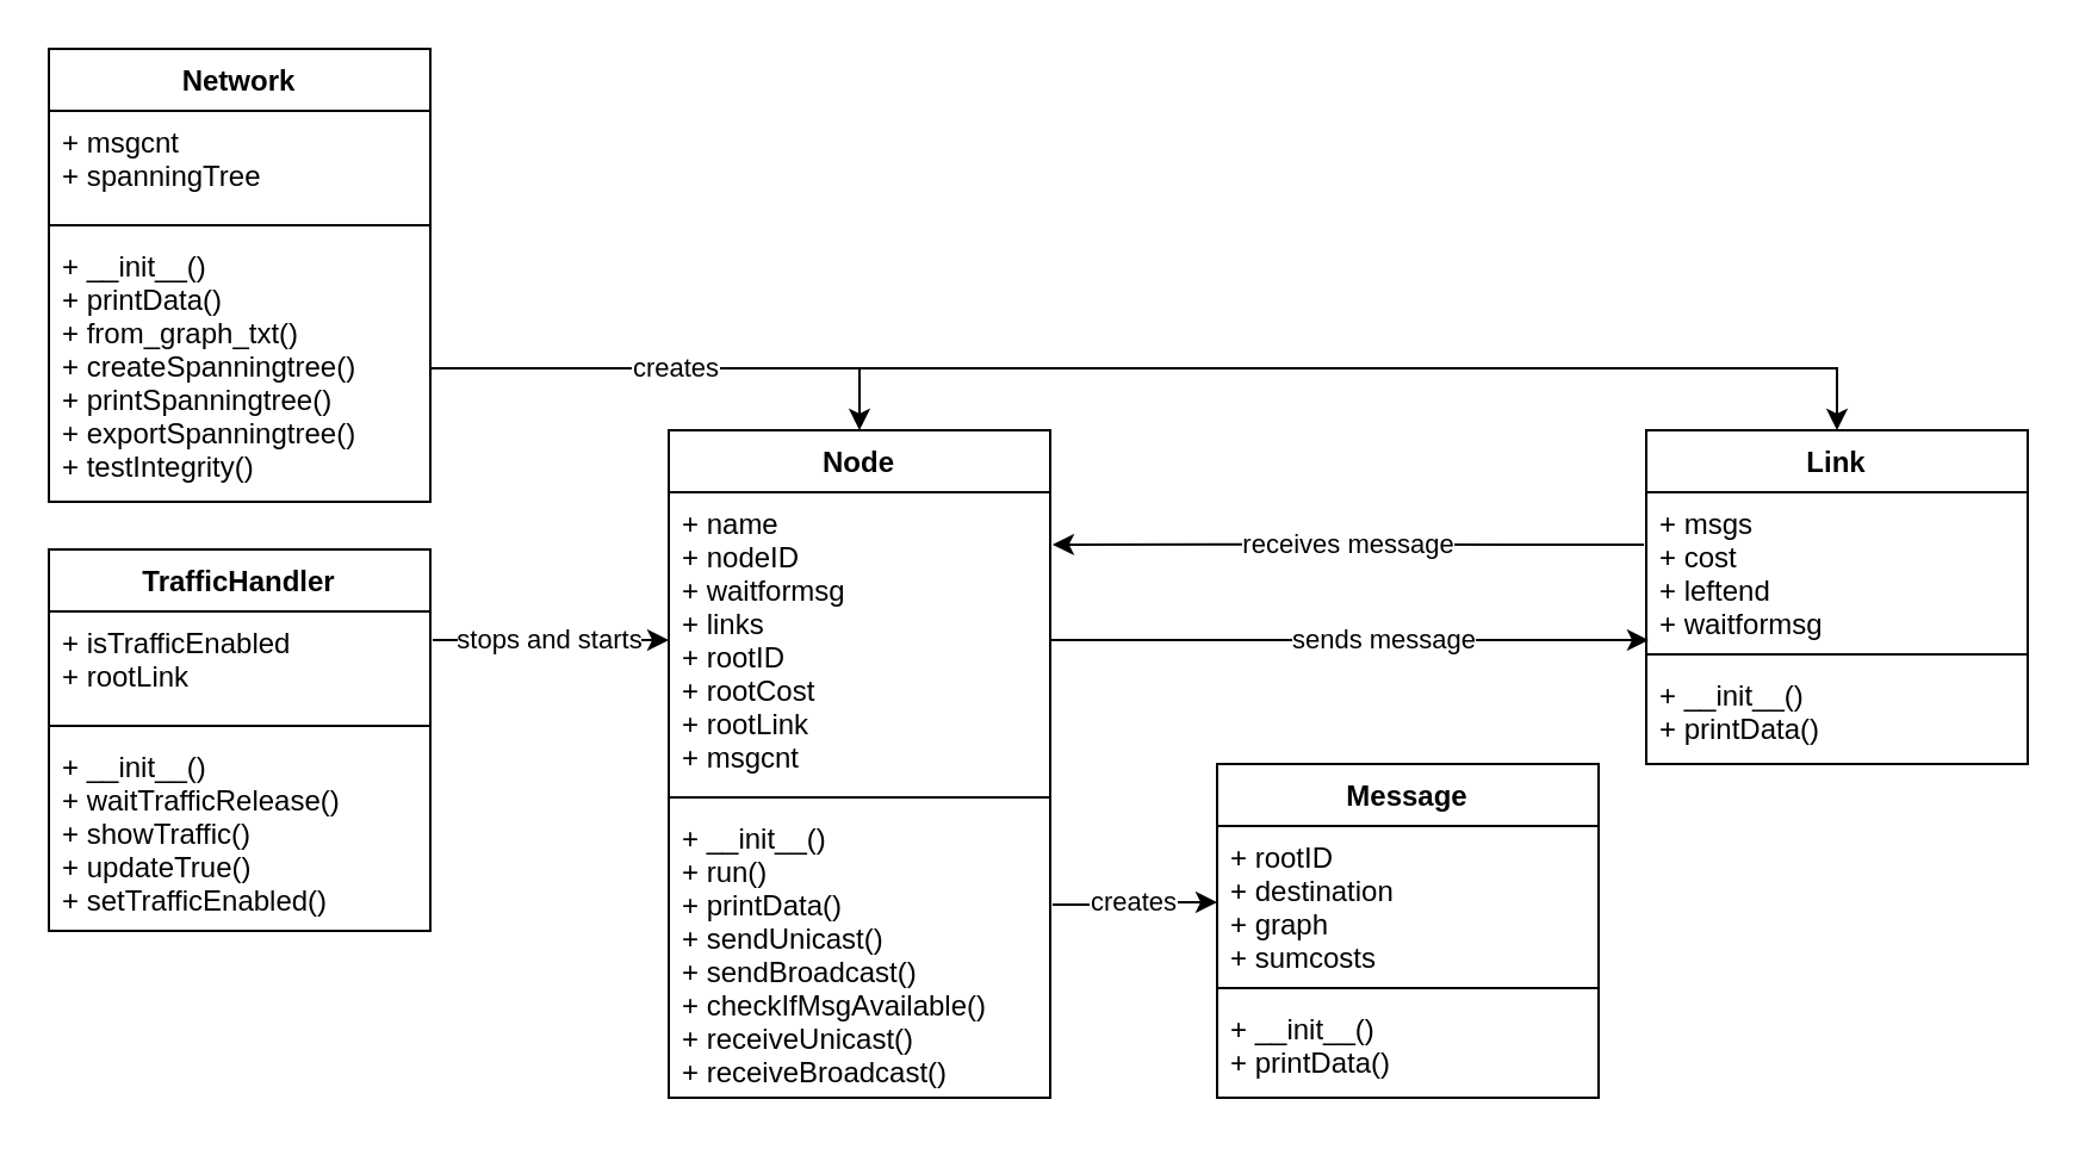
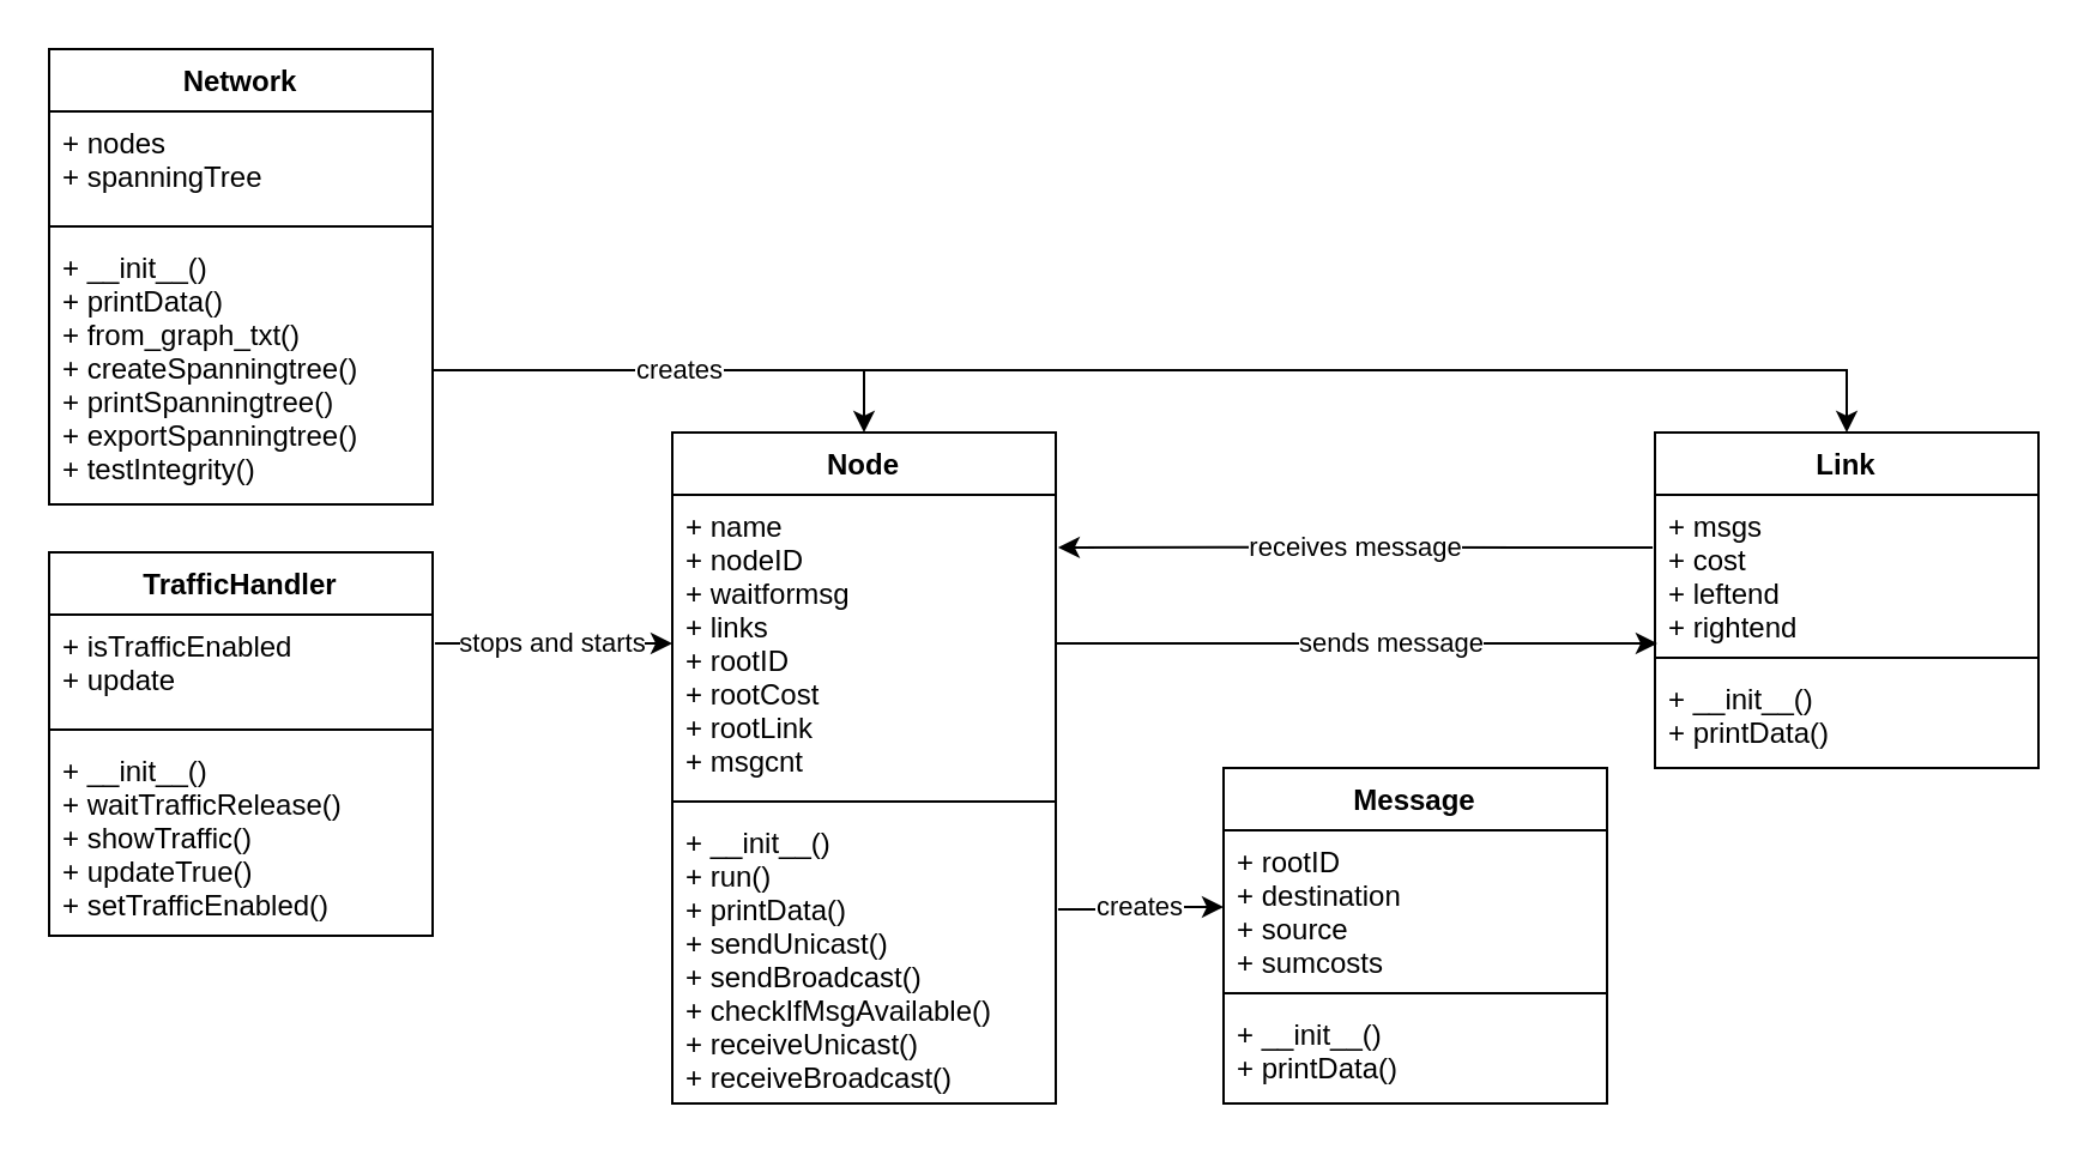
  <mxCell id="0" />
  <mxCell id="1" parent="0" />
  <mxCell id="2" value="" style="edgeStyle=orthogonalEdgeStyle;rounded=0;orthogonalLoop=1;jettySize=auto;html=1;entryX=1;entryY=0.5;entryDx=0;entryDy=0;startArrow=classic;startFill=1;endArrow=none;endFill=0;exitX=0.5;exitY=0;exitDx=0;exitDy=0;" edge="1" parent="1" source="3" target="19"><mxGeometry relative="1" as="geometry"><mxPoint x="580" y="250" as="targetPoint" /></mxGeometry></mxCell>
  <mxCell id="3" value="Link" style="swimlane;fontStyle=1;align=center;verticalAlign=top;childLayout=stackLayout;horizontal=1;startSize=26;horizontalStack=0;resizeParent=1;resizeParentMax=0;resizeLast=0;collapsible=1;marginBottom=0;" vertex="1" parent="1"><mxGeometry x="690" y="180" width="160" height="140" as="geometry"><mxRectangle x="70" y="220" width="60" height="26" as="alternateBounds" /></mxGeometry></mxCell>
- <mxCell id="4" value="+ msgs&#10;+ cost&#10;+ leftend&#10;+ waitformsg" style="text;strokeColor=none;fillColor=none;align=left;verticalAlign=top;spacingLeft=4;spacingRight=4;overflow=hidden;rotatable=0;points=[[0,0.5],[1,0.5]];portConstraint=eastwest;" vertex="1" parent="3"><mxGeometry y="26" width="160" height="64" as="geometry" /></mxCell>
+ <mxCell id="4" value="+ msgs&#10;+ cost&#10;+ leftend&#10;+ rightend" style="text;strokeColor=none;fillColor=none;align=left;verticalAlign=top;spacingLeft=4;spacingRight=4;overflow=hidden;rotatable=0;points=[[0,0.5],[1,0.5]];portConstraint=eastwest;" vertex="1" parent="3"><mxGeometry y="26" width="160" height="64" as="geometry" /></mxCell>
  <mxCell id="5" value="" style="line;strokeWidth=1;fillColor=none;align=left;verticalAlign=middle;spacingTop=-1;spacingLeft=3;spacingRight=3;rotatable=0;labelPosition=right;points=[];portConstraint=eastwest;" vertex="1" parent="3"><mxGeometry y="90" width="160" height="8" as="geometry" /></mxCell>
  <mxCell id="6" value="+ __init__()&#10;+ printData()" style="text;strokeColor=none;fillColor=none;align=left;verticalAlign=top;spacingLeft=4;spacingRight=4;overflow=hidden;rotatable=0;points=[[0,0.5],[1,0.5]];portConstraint=eastwest;" vertex="1" parent="3"><mxGeometry y="98" width="160" height="42" as="geometry" /></mxCell>
  <mxCell id="7" value="Message" style="swimlane;fontStyle=1;align=center;verticalAlign=top;childLayout=stackLayout;horizontal=1;startSize=26;horizontalStack=0;resizeParent=1;resizeParentMax=0;resizeLast=0;collapsible=1;marginBottom=0;gradientColor=none;" vertex="1" parent="1"><mxGeometry x="510" y="320" width="160" height="140" as="geometry" /></mxCell>
- <mxCell id="8" value="+ rootID&#10;+ destination&#10;+ graph&#10;+ sumcosts" style="text;strokeColor=none;fillColor=none;align=left;verticalAlign=top;spacingLeft=4;spacingRight=4;overflow=hidden;rotatable=0;points=[[0,0.5],[1,0.5]];portConstraint=eastwest;" vertex="1" parent="7"><mxGeometry y="26" width="160" height="64" as="geometry" /></mxCell>
+ <mxCell id="8" value="+ rootID&#10;+ destination&#10;+ source&#10;+ sumcosts" style="text;strokeColor=none;fillColor=none;align=left;verticalAlign=top;spacingLeft=4;spacingRight=4;overflow=hidden;rotatable=0;points=[[0,0.5],[1,0.5]];portConstraint=eastwest;" vertex="1" parent="7"><mxGeometry y="26" width="160" height="64" as="geometry" /></mxCell>
  <mxCell id="9" value="" style="line;strokeWidth=1;fillColor=none;align=left;verticalAlign=middle;spacingTop=-1;spacingLeft=3;spacingRight=3;rotatable=0;labelPosition=right;points=[];portConstraint=eastwest;" vertex="1" parent="7"><mxGeometry y="90" width="160" height="8" as="geometry" /></mxCell>
  <mxCell id="10" value="+ __init__()&#10;+ printData()" style="text;strokeColor=none;fillColor=none;align=left;verticalAlign=top;spacingLeft=4;spacingRight=4;overflow=hidden;rotatable=0;points=[[0,0.5],[1,0.5]];portConstraint=eastwest;" vertex="1" parent="7"><mxGeometry y="98" width="160" height="42" as="geometry" /></mxCell>
  <mxCell id="11" value="creates" style="edgeStyle=orthogonalEdgeStyle;rounded=0;orthogonalLoop=1;jettySize=auto;html=1;startArrow=classic;startFill=1;endArrow=none;endFill=0;exitX=0.5;exitY=0;exitDx=0;exitDy=0;" edge="1" parent="1" source="12" target="19"><mxGeometry relative="1" as="geometry" /></mxCell>
  <mxCell id="12" value="Node" style="swimlane;fontStyle=1;align=center;verticalAlign=top;childLayout=stackLayout;horizontal=1;startSize=26;horizontalStack=0;resizeParent=1;resizeParentMax=0;resizeLast=0;collapsible=1;marginBottom=0;" vertex="1" parent="1"><mxGeometry x="280" y="180" width="160" height="280" as="geometry"><mxRectangle x="70" y="220" width="60" height="26" as="alternateBounds" /></mxGeometry></mxCell>
  <mxCell id="13" value="+ name&#10;+ nodeID&#10;+ waitformsg&#10;+ links&#10;+ rootID&#10;+ rootCost&#10;+ rootLink&#10;+ msgcnt" style="text;strokeColor=none;fillColor=none;align=left;verticalAlign=top;spacingLeft=4;spacingRight=4;overflow=hidden;rotatable=0;points=[[0,0.5],[1,0.5]];portConstraint=eastwest;" vertex="1" parent="12"><mxGeometry y="26" width="160" height="124" as="geometry" /></mxCell>
  <mxCell id="14" value="" style="line;strokeWidth=1;fillColor=none;align=left;verticalAlign=middle;spacingTop=-1;spacingLeft=3;spacingRight=3;rotatable=0;labelPosition=right;points=[];portConstraint=eastwest;" vertex="1" parent="12"><mxGeometry y="150" width="160" height="8" as="geometry" /></mxCell>
  <mxCell id="15" value="+ __init__()&#10;+ run()&#10;+ printData()&#10;+ sendUnicast()&#10;+ sendBroadcast()&#10;+ checkIfMsgAvailable()&#10;+ receiveUnicast()&#10;+ receiveBroadcast()" style="text;strokeColor=none;fillColor=none;align=left;verticalAlign=top;spacingLeft=4;spacingRight=4;overflow=hidden;rotatable=0;points=[[0,0.5],[1,0.5]];portConstraint=eastwest;" vertex="1" parent="12"><mxGeometry y="158" width="160" height="122" as="geometry" /></mxCell>
  <mxCell id="16" value="Network" style="swimlane;fontStyle=1;align=center;verticalAlign=top;childLayout=stackLayout;horizontal=1;startSize=26;horizontalStack=0;resizeParent=1;resizeParentMax=0;resizeLast=0;collapsible=1;marginBottom=0;" vertex="1" parent="1"><mxGeometry x="20" y="20" width="160" height="190" as="geometry"><mxRectangle x="70" y="220" width="60" height="26" as="alternateBounds" /></mxGeometry></mxCell>
- <mxCell id="17" value="+ msgcnt&#10;+ spanningTree" style="text;strokeColor=none;fillColor=none;align=left;verticalAlign=top;spacingLeft=4;spacingRight=4;overflow=hidden;rotatable=0;points=[[0,0.5],[1,0.5]];portConstraint=eastwest;" vertex="1" parent="16"><mxGeometry y="26" width="160" height="44" as="geometry" /></mxCell>
+ <mxCell id="17" value="+ nodes&#10;+ spanningTree" style="text;strokeColor=none;fillColor=none;align=left;verticalAlign=top;spacingLeft=4;spacingRight=4;overflow=hidden;rotatable=0;points=[[0,0.5],[1,0.5]];portConstraint=eastwest;" vertex="1" parent="16"><mxGeometry y="26" width="160" height="44" as="geometry" /></mxCell>
  <mxCell id="18" value="" style="line;strokeWidth=1;fillColor=none;align=left;verticalAlign=middle;spacingTop=-1;spacingLeft=3;spacingRight=3;rotatable=0;labelPosition=right;points=[];portConstraint=eastwest;" vertex="1" parent="16"><mxGeometry y="70" width="160" height="8" as="geometry" /></mxCell>
  <mxCell id="19" value="+ __init__()&#10;+ printData()&#10;+ from_graph_txt()&#10;+ createSpanningtree()&#10;+ printSpanningtree()&#10;+ exportSpanningtree()&#10;+ testIntegrity()" style="text;strokeColor=none;fillColor=none;align=left;verticalAlign=top;spacingLeft=4;spacingRight=4;overflow=hidden;rotatable=0;points=[[0,0.5],[1,0.5]];portConstraint=eastwest;" vertex="1" parent="16"><mxGeometry y="78" width="160" height="112" as="geometry" /></mxCell>
  <mxCell id="20" value="stops and starts" style="edgeStyle=orthogonalEdgeStyle;rounded=0;orthogonalLoop=1;jettySize=auto;html=1;startArrow=none;startFill=0;endArrow=classic;endFill=1;entryX=0;entryY=0.5;entryDx=0;entryDy=0;exitX=1.006;exitY=0.273;exitDx=0;exitDy=0;exitPerimeter=0;" edge="1" parent="1" source="22" target="13"><mxGeometry x="-0.01" relative="1" as="geometry"><mxPoint x="190" y="268" as="sourcePoint" /><mxPoint as="offset" /></mxGeometry></mxCell>
  <mxCell id="21" value="TrafficHandler" style="swimlane;fontStyle=1;align=center;verticalAlign=top;childLayout=stackLayout;horizontal=1;startSize=26;horizontalStack=0;resizeParent=1;resizeParentMax=0;resizeLast=0;collapsible=1;marginBottom=0;" vertex="1" parent="1"><mxGeometry x="20" y="230" width="160" height="160" as="geometry" /></mxCell>
- <mxCell id="22" value="+ isTrafficEnabled&#10;+ rootLink" style="text;strokeColor=none;fillColor=none;align=left;verticalAlign=top;spacingLeft=4;spacingRight=4;overflow=hidden;rotatable=0;points=[[0,0.5],[1,0.5]];portConstraint=eastwest;" vertex="1" parent="21"><mxGeometry y="26" width="160" height="44" as="geometry" /></mxCell>
+ <mxCell id="22" value="+ isTrafficEnabled&#10;+ update" style="text;strokeColor=none;fillColor=none;align=left;verticalAlign=top;spacingLeft=4;spacingRight=4;overflow=hidden;rotatable=0;points=[[0,0.5],[1,0.5]];portConstraint=eastwest;" vertex="1" parent="21"><mxGeometry y="26" width="160" height="44" as="geometry" /></mxCell>
  <mxCell id="23" value="" style="line;strokeWidth=1;fillColor=none;align=left;verticalAlign=middle;spacingTop=-1;spacingLeft=3;spacingRight=3;rotatable=0;labelPosition=right;points=[];portConstraint=eastwest;" vertex="1" parent="21"><mxGeometry y="70" width="160" height="8" as="geometry" /></mxCell>
  <mxCell id="24" value="+ __init__()&#10;+ waitTrafficRelease()&#10;+ showTraffic()&#10;+ updateTrue()&#10;+ setTrafficEnabled()" style="text;strokeColor=none;fillColor=none;align=left;verticalAlign=top;spacingLeft=4;spacingRight=4;overflow=hidden;rotatable=0;points=[[0,0.5],[1,0.5]];portConstraint=eastwest;" vertex="1" parent="21"><mxGeometry y="78" width="160" height="82" as="geometry" /></mxCell>
  <mxCell id="25" value="creates" style="edgeStyle=orthogonalEdgeStyle;rounded=0;orthogonalLoop=1;jettySize=auto;html=1;startArrow=none;startFill=0;endArrow=classic;endFill=1;exitX=1.006;exitY=0.336;exitDx=0;exitDy=0;exitPerimeter=0;" edge="1" parent="1" source="15" target="8"><mxGeometry relative="1" as="geometry" /></mxCell>
  <mxCell id="26" value="receives message" style="edgeStyle=orthogonalEdgeStyle;rounded=0;orthogonalLoop=1;jettySize=auto;html=1;startArrow=classic;startFill=1;endArrow=none;endFill=0;exitX=1.006;exitY=0.177;exitDx=0;exitDy=0;exitPerimeter=0;entryX=-0.006;entryY=0.344;entryDx=0;entryDy=0;entryPerimeter=0;" edge="1" parent="1" source="13" target="4"><mxGeometry relative="1" as="geometry"><mxPoint x="470" y="231" as="sourcePoint" /><mxPoint x="640" y="228" as="targetPoint" /></mxGeometry></mxCell>
  <mxCell id="27" value="sends message" style="edgeStyle=orthogonalEdgeStyle;rounded=0;orthogonalLoop=1;jettySize=auto;html=1;startArrow=classic;startFill=1;endArrow=none;endFill=0;exitX=0.006;exitY=0.969;exitDx=0;exitDy=0;exitPerimeter=0;entryX=1;entryY=0.5;entryDx=0;entryDy=0;" edge="1" parent="1" source="4" target="13"><mxGeometry x="-0.116" relative="1" as="geometry"><mxPoint x="450.96" y="237.948" as="sourcePoint" /><mxPoint x="650" y="238" as="targetPoint" /><mxPoint as="offset" /></mxGeometry></mxCell>
